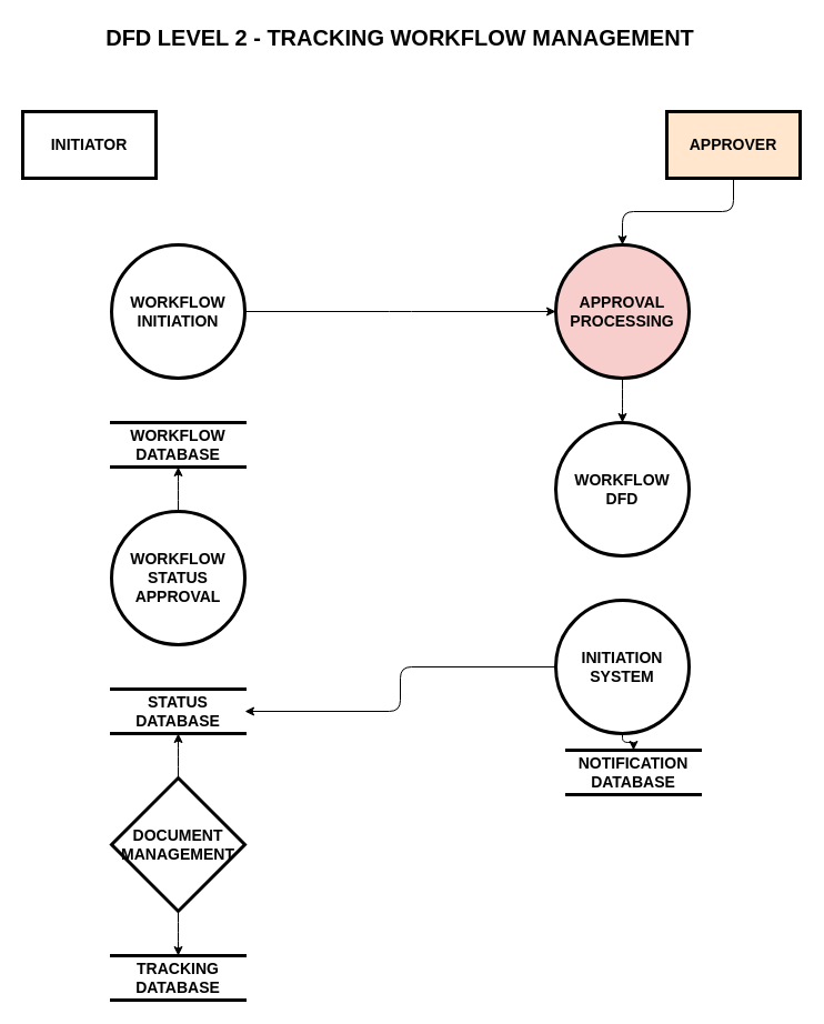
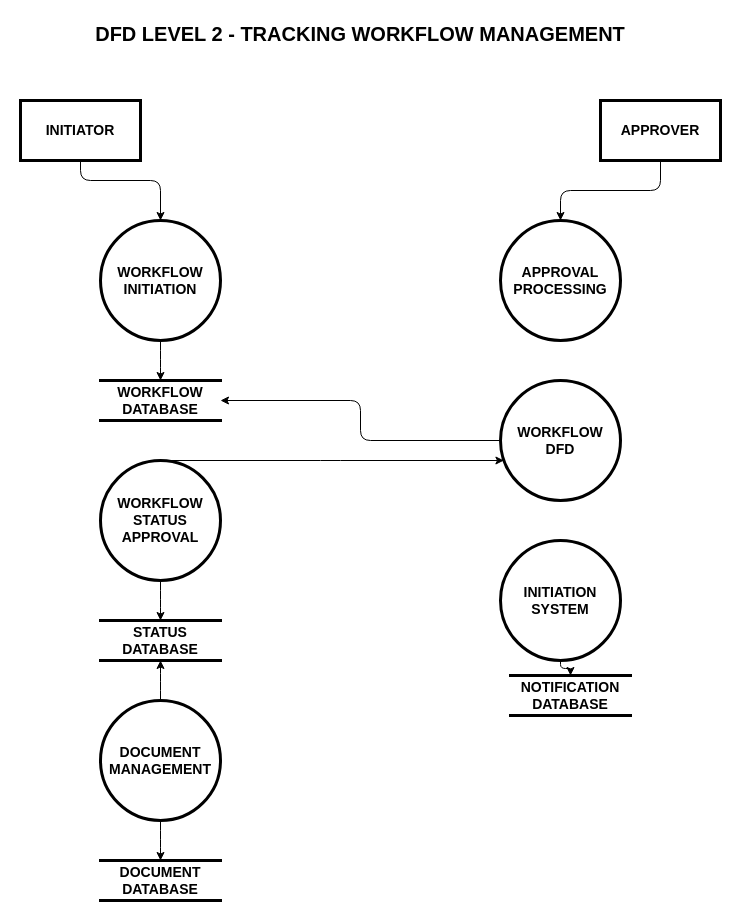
  <mxCell id="0" />
  <mxCell id="1" parent="0" />
  <mxCell id="2" value="INITIATOR" style="whiteSpace=wrap;align=center;verticalAlign=middle;fontStyle=1;strokeWidth=3;fillColor=#FFFFFF;fontSize=14;" parent="1" vertex="1"><mxGeometry x="20" y="100" width="120" height="60" as="geometry" /></mxCell>
- <mxCell id="3" value="APPROVER" style="whiteSpace=wrap;align=center;verticalAlign=middle;fontStyle=1;strokeWidth=3;fillColor=#ffe6cc;fontSize=14;" parent="1" vertex="1"><mxGeometry x="600" y="100" width="120" height="60" as="geometry" /></mxCell>
+ <mxCell id="3" value="APPROVER" style="whiteSpace=wrap;align=center;verticalAlign=middle;fontStyle=1;strokeWidth=3;fillColor=#FFFFFF;fontSize=14;" parent="1" vertex="1"><mxGeometry x="600" y="100" width="120" height="60" as="geometry" /></mxCell>
  <mxCell id="4" value="WORKFLOW&#10;INITIATION" style="ellipse;whiteSpace=wrap;html=1;aspect=fixed;fontSize=14;fontStyle=1;strokeWidth=3;fillColor=#FFFFFF" parent="1" vertex="1"><mxGeometry x="100" y="220" width="120" height="120" as="geometry" /></mxCell>
- <mxCell id="5" value="APPROVAL&#10;PROCESSING" style="ellipse;whiteSpace=wrap;html=1;aspect=fixed;fontSize=14;fontStyle=1;strokeWidth=3;fillColor=#f8cecc;" parent="1" vertex="1"><mxGeometry x="500" y="220" width="120" height="120" as="geometry" /></mxCell>
+ <mxCell id="5" value="APPROVAL&#10;PROCESSING" style="ellipse;whiteSpace=wrap;html=1;aspect=fixed;fontSize=14;fontStyle=1;strokeWidth=3;fillColor=#FFFFFF" parent="1" vertex="1"><mxGeometry x="500" y="220" width="120" height="120" as="geometry" /></mxCell>
  <mxCell id="6" value="WORKFLOW&#10;DATABASE" style="shape=partialRectangle;whiteSpace=wrap;html=1;left=0;right=0;fillColor=none;fontSize=14;fontStyle=1;strokeWidth=3;" parent="1" vertex="1"><mxGeometry x="100" y="380" width="120" height="40" as="geometry" /></mxCell>
  <mxCell id="7" value="WORKFLOW&#10;DFD" style="ellipse;whiteSpace=wrap;html=1;aspect=fixed;fontSize=14;fontStyle=1;strokeWidth=3;fillColor=#FFFFFF" parent="1" vertex="1"><mxGeometry x="500" y="380" width="120" height="120" as="geometry" /></mxCell>
  <mxCell id="8" value="WORKFLOW&#10;STATUS&#10;APPROVAL" style="ellipse;whiteSpace=wrap;html=1;aspect=fixed;fontSize=14;fontStyle=1;strokeWidth=3;fillColor=#FFFFFF" parent="1" vertex="1"><mxGeometry x="100" y="460" width="120" height="120" as="geometry" /></mxCell>
  <mxCell id="9" value="INITIATION&#10;SYSTEM" style="ellipse;whiteSpace=wrap;html=1;aspect=fixed;fontSize=14;fontStyle=1;strokeWidth=3;fillColor=#FFFFFF" parent="1" vertex="1"><mxGeometry x="500" y="540" width="120" height="120" as="geometry" /></mxCell>
  <mxCell id="10" value="STATUS&#10;DATABASE" style="shape=partialRectangle;whiteSpace=wrap;html=1;left=0;right=0;fillColor=none;fontSize=14;fontStyle=1;strokeWidth=3;" parent="1" vertex="1"><mxGeometry x="100" y="620" width="120" height="40" as="geometry" /></mxCell>
  <mxCell id="11" value="NOTIFICATION&#10;DATABASE" style="shape=partialRectangle;whiteSpace=wrap;html=1;left=0;right=0;fillColor=none;fontSize=14;fontStyle=1;strokeWidth=3;" parent="1" vertex="1"><mxGeometry x="510" y="675" width="120" height="40" as="geometry" /></mxCell>
- <mxCell id="12" value="DOCUMENT&#10;MANAGEMENT" style="rhombus;whiteSpace=wrap;html=1;aspect=fixed;fontSize=14;fontStyle=1;strokeWidth=3;fillColor=#FFFFFF;" parent="1" vertex="1"><mxGeometry x="100" y="700" width="120" height="120" as="geometry" /></mxCell>
- <mxCell id="13" value="TRACKING&#10;DATABASE" style="shape=partialRectangle;whiteSpace=wrap;html=1;left=0;right=0;fillColor=none;fontSize=14;fontStyle=1;strokeWidth=3;" parent="1" vertex="1"><mxGeometry x="100" y="860" width="120" height="40" as="geometry" /></mxCell>
+ <mxCell id="12" value="DOCUMENT&#10;MANAGEMENT" style="ellipse;whiteSpace=wrap;html=1;aspect=fixed;fontSize=14;fontStyle=1;strokeWidth=3;fillColor=#FFFFFF" parent="1" vertex="1"><mxGeometry x="100" y="700" width="120" height="120" as="geometry" /></mxCell>
+ <mxCell id="13" value="DOCUMENT&#10;DATABASE" style="shape=partialRectangle;whiteSpace=wrap;html=1;left=0;right=0;fillColor=none;fontSize=14;fontStyle=1;strokeWidth=3;" parent="1" vertex="1"><mxGeometry x="100" y="860" width="120" height="40" as="geometry" /></mxCell>
+ <mxCell id="14" value="" style="edgeStyle=elbowEdgeStyle;elbow=vertical;exitX=0.5;exitY=1;exitPerimeter=0;entryX=0.5;entryY=0;entryPerimeter=0;fontStyle=1;strokeColor=#000000;strokeWidth=1;html=1;" parent="1" source="2" target="4" edge="1"><mxGeometry width="100" height="100" as="geometry"><mxPoint x="60" y="160" as="sourcePoint" /><mxPoint x="160" y="60" as="targetPoint" /><Array as="points"><mxPoint x="60" y="180" /></Array></mxGeometry></mxCell>
  <mxCell id="15" value="" style="edgeStyle=elbowEdgeStyle;elbow=vertical;exitX=0.5;exitY=1;exitPerimeter=0;entryX=0.5;entryY=0;entryPerimeter=0;fontStyle=1;strokeColor=#000000;strokeWidth=1;html=1;" parent="1" source="3" target="5" edge="1"><mxGeometry width="100" height="100" as="geometry"><mxPoint x="660" y="160" as="sourcePoint" /><mxPoint x="760" y="60" as="targetPoint" /></mxGeometry></mxCell>
- <mxCell id="16" value="" style="edgeStyle=elbowEdgeStyle;elbow=horizontal;exitX=1;exitY=0.5;exitPerimeter=0;entryX=0;entryY=0.5;entryPerimeter=0;fontStyle=1;strokeColor=#000000;strokeWidth=1;html=1;" parent="1" source="4" target="5" edge="1"><mxGeometry width="100" height="100" as="geometry"><mxPoint x="220" y="280" as="sourcePoint" /><mxPoint x="320" y="180" as="targetPoint" /></mxGeometry></mxCell>
- <mxCell id="18" value="" style="edgeStyle=elbowEdgeStyle;elbow=vertical;exitX=0.5;exitY=1;exitPerimeter=0;entryX=0.5;entryY=0;entryPerimeter=0;fontStyle=1;strokeColor=#000000;strokeWidth=1;html=1;" parent="1" source="5" target="7" edge="1"><mxGeometry width="100" height="100" as="geometry"><mxPoint x="560" y="340" as="sourcePoint" /><mxPoint x="660" y="240" as="targetPoint" /></mxGeometry></mxCell>
+ <mxCell id="17" value="" style="edgeStyle=elbowEdgeStyle;elbow=vertical;exitX=0.5;exitY=1;exitPerimeter=0;entryX=0.5;entryY=0;entryPerimeter=0;fontStyle=1;strokeColor=#000000;strokeWidth=1;html=1;" parent="1" source="4" target="6" edge="1"><mxGeometry width="100" height="100" as="geometry"><mxPoint x="160" y="340" as="sourcePoint" /><mxPoint x="260" y="240" as="targetPoint" /></mxGeometry></mxCell>
+ <mxCell id="19" value="" style="edgeStyle=elbowEdgeStyle;elbow=vertical;exitX=0.5;exitY=1;exitPerimeter=0;entryX=0.5;entryY=0;entryPerimeter=0;fontStyle=1;strokeColor=#000000;strokeWidth=1;html=1;" parent="1" source="8" target="10" edge="1"><mxGeometry width="100" height="100" as="geometry"><mxPoint x="160" y="580" as="sourcePoint" /><mxPoint x="260" y="480" as="targetPoint" /></mxGeometry></mxCell>
  <mxCell id="20" value="" style="edgeStyle=elbowEdgeStyle;elbow=vertical;exitX=0.5;exitY=1;exitPerimeter=0;entryX=0.5;entryY=0;entryPerimeter=0;fontStyle=1;strokeColor=#000000;strokeWidth=1;html=1;" parent="1" source="9" target="11" edge="1"><mxGeometry width="100" height="100" as="geometry"><mxPoint x="560" y="660" as="sourcePoint" /><mxPoint x="660" y="560" as="targetPoint" /></mxGeometry></mxCell>
  <mxCell id="21" value="" style="edgeStyle=elbowEdgeStyle;elbow=vertical;exitX=0.5;exitY=1;exitPerimeter=0;entryX=0.5;entryY=0;entryPerimeter=0;fontStyle=1;strokeColor=#000000;strokeWidth=1;html=1;" parent="1" source="12" target="13" edge="1"><mxGeometry width="100" height="100" as="geometry"><mxPoint x="160" y="820" as="sourcePoint" /><mxPoint x="260" y="720" as="targetPoint" /></mxGeometry></mxCell>
- <mxCell id="22" value="" style="edgeStyle=elbowEdgeStyle;elbow=vertical;exitX=0.5;exitY=0;exitPerimeter=0;entryX=0.5;entryY=1;entryPerimeter=0;fontStyle=1;strokeColor=#000000;strokeWidth=1;html=1;" parent="1" source="8" target="6" edge="1"><mxGeometry width="100" height="100" as="geometry"><mxPoint x="160" y="460" as="sourcePoint" /><mxPoint x="260" y="360" as="targetPoint" /></mxGeometry></mxCell>
- <mxCell id="24" value="" style="edgeStyle=elbowEdgeStyle;elbow=horizontal;exitX=0;exitY=0.5;exitPerimeter=0;entryX=1;entryY=0.5;entryPerimeter=0;fontStyle=1;strokeColor=#000000;strokeWidth=1;html=1;" parent="1" source="9" target="10" edge="1"><mxGeometry width="100" height="100" as="geometry"><mxPoint x="500" y="600" as="sourcePoint" /><mxPoint x="400" y="500" as="targetPoint" /><Array as="points"><mxPoint x="360" y="600" /></Array></mxGeometry></mxCell>
+ <mxCell id="22" value="" style="edgeStyle=elbowEdgeStyle;elbow=vertical;exitX=0.5;exitY=0;exitPerimeter=0;fontStyle=1;strokeColor=#000000;strokeWidth=1;html=1;" parent="1" source="8" target="7" edge="1"><mxGeometry width="100" height="100" as="geometry"><mxPoint x="160" y="460" as="sourcePoint" /><mxPoint x="260" y="360" as="targetPoint" /></mxGeometry></mxCell>
+ <mxCell id="23" value="" style="edgeStyle=elbowEdgeStyle;elbow=horizontal;exitX=0;exitY=0.5;exitPerimeter=0;entryX=1;entryY=0.5;entryPerimeter=0;fontStyle=1;strokeColor=#000000;strokeWidth=1;html=1;" parent="1" source="7" target="6" edge="1"><mxGeometry width="100" height="100" as="geometry"><mxPoint x="500" y="440" as="sourcePoint" /><mxPoint x="400" y="340" as="targetPoint" /></mxGeometry></mxCell>
  <mxCell id="25" value="" style="edgeStyle=elbowEdgeStyle;elbow=vertical;exitX=0.5;exitY=0;exitPerimeter=0;entryX=0.5;entryY=1;entryPerimeter=0;fontStyle=1;strokeColor=#000000;strokeWidth=1;html=1;" parent="1" source="12" target="10" edge="1"><mxGeometry width="100" height="100" as="geometry"><mxPoint x="160" y="700" as="sourcePoint" /><mxPoint x="260" y="600" as="targetPoint" /></mxGeometry></mxCell>
  <mxCell id="26" value="DFD LEVEL 2 - TRACKING WORKFLOW MANAGEMENT" style="text;spacingTop=-5;align=center;fontSize=20;fontStyle=1" parent="1" vertex="1"><mxGeometry x="120" y="20" width="480" height="40" as="geometry" /></mxCell>
